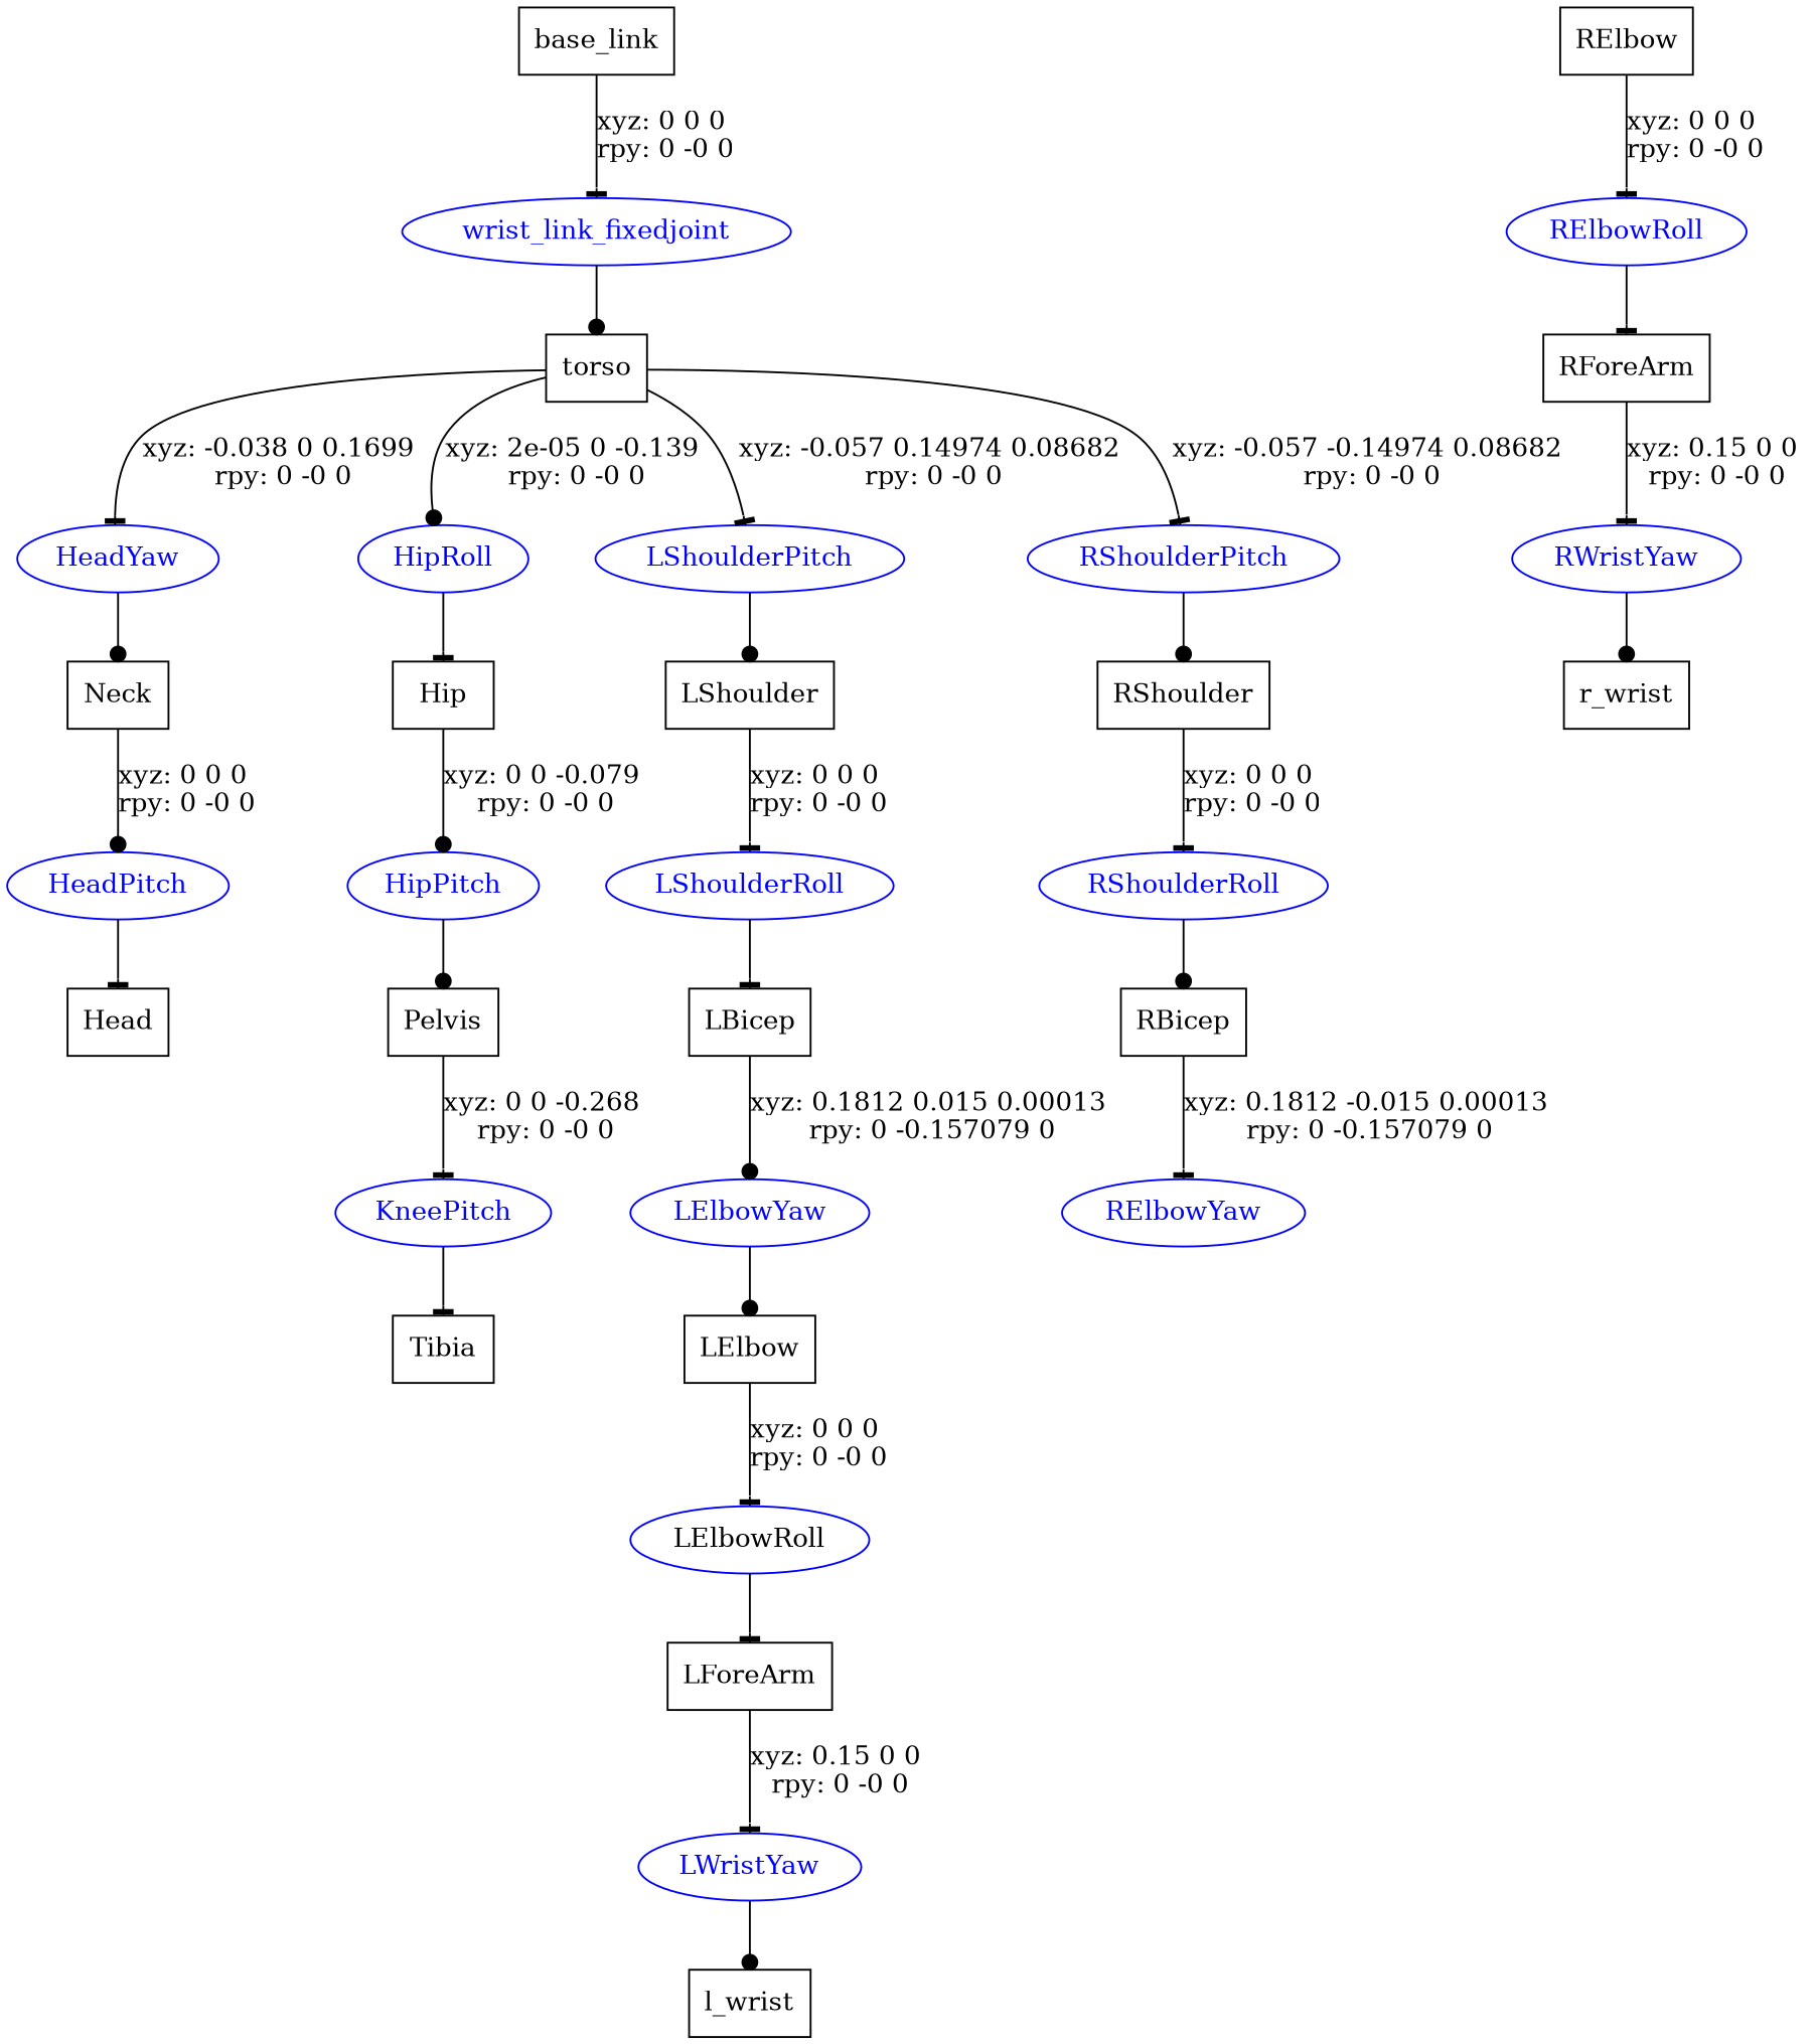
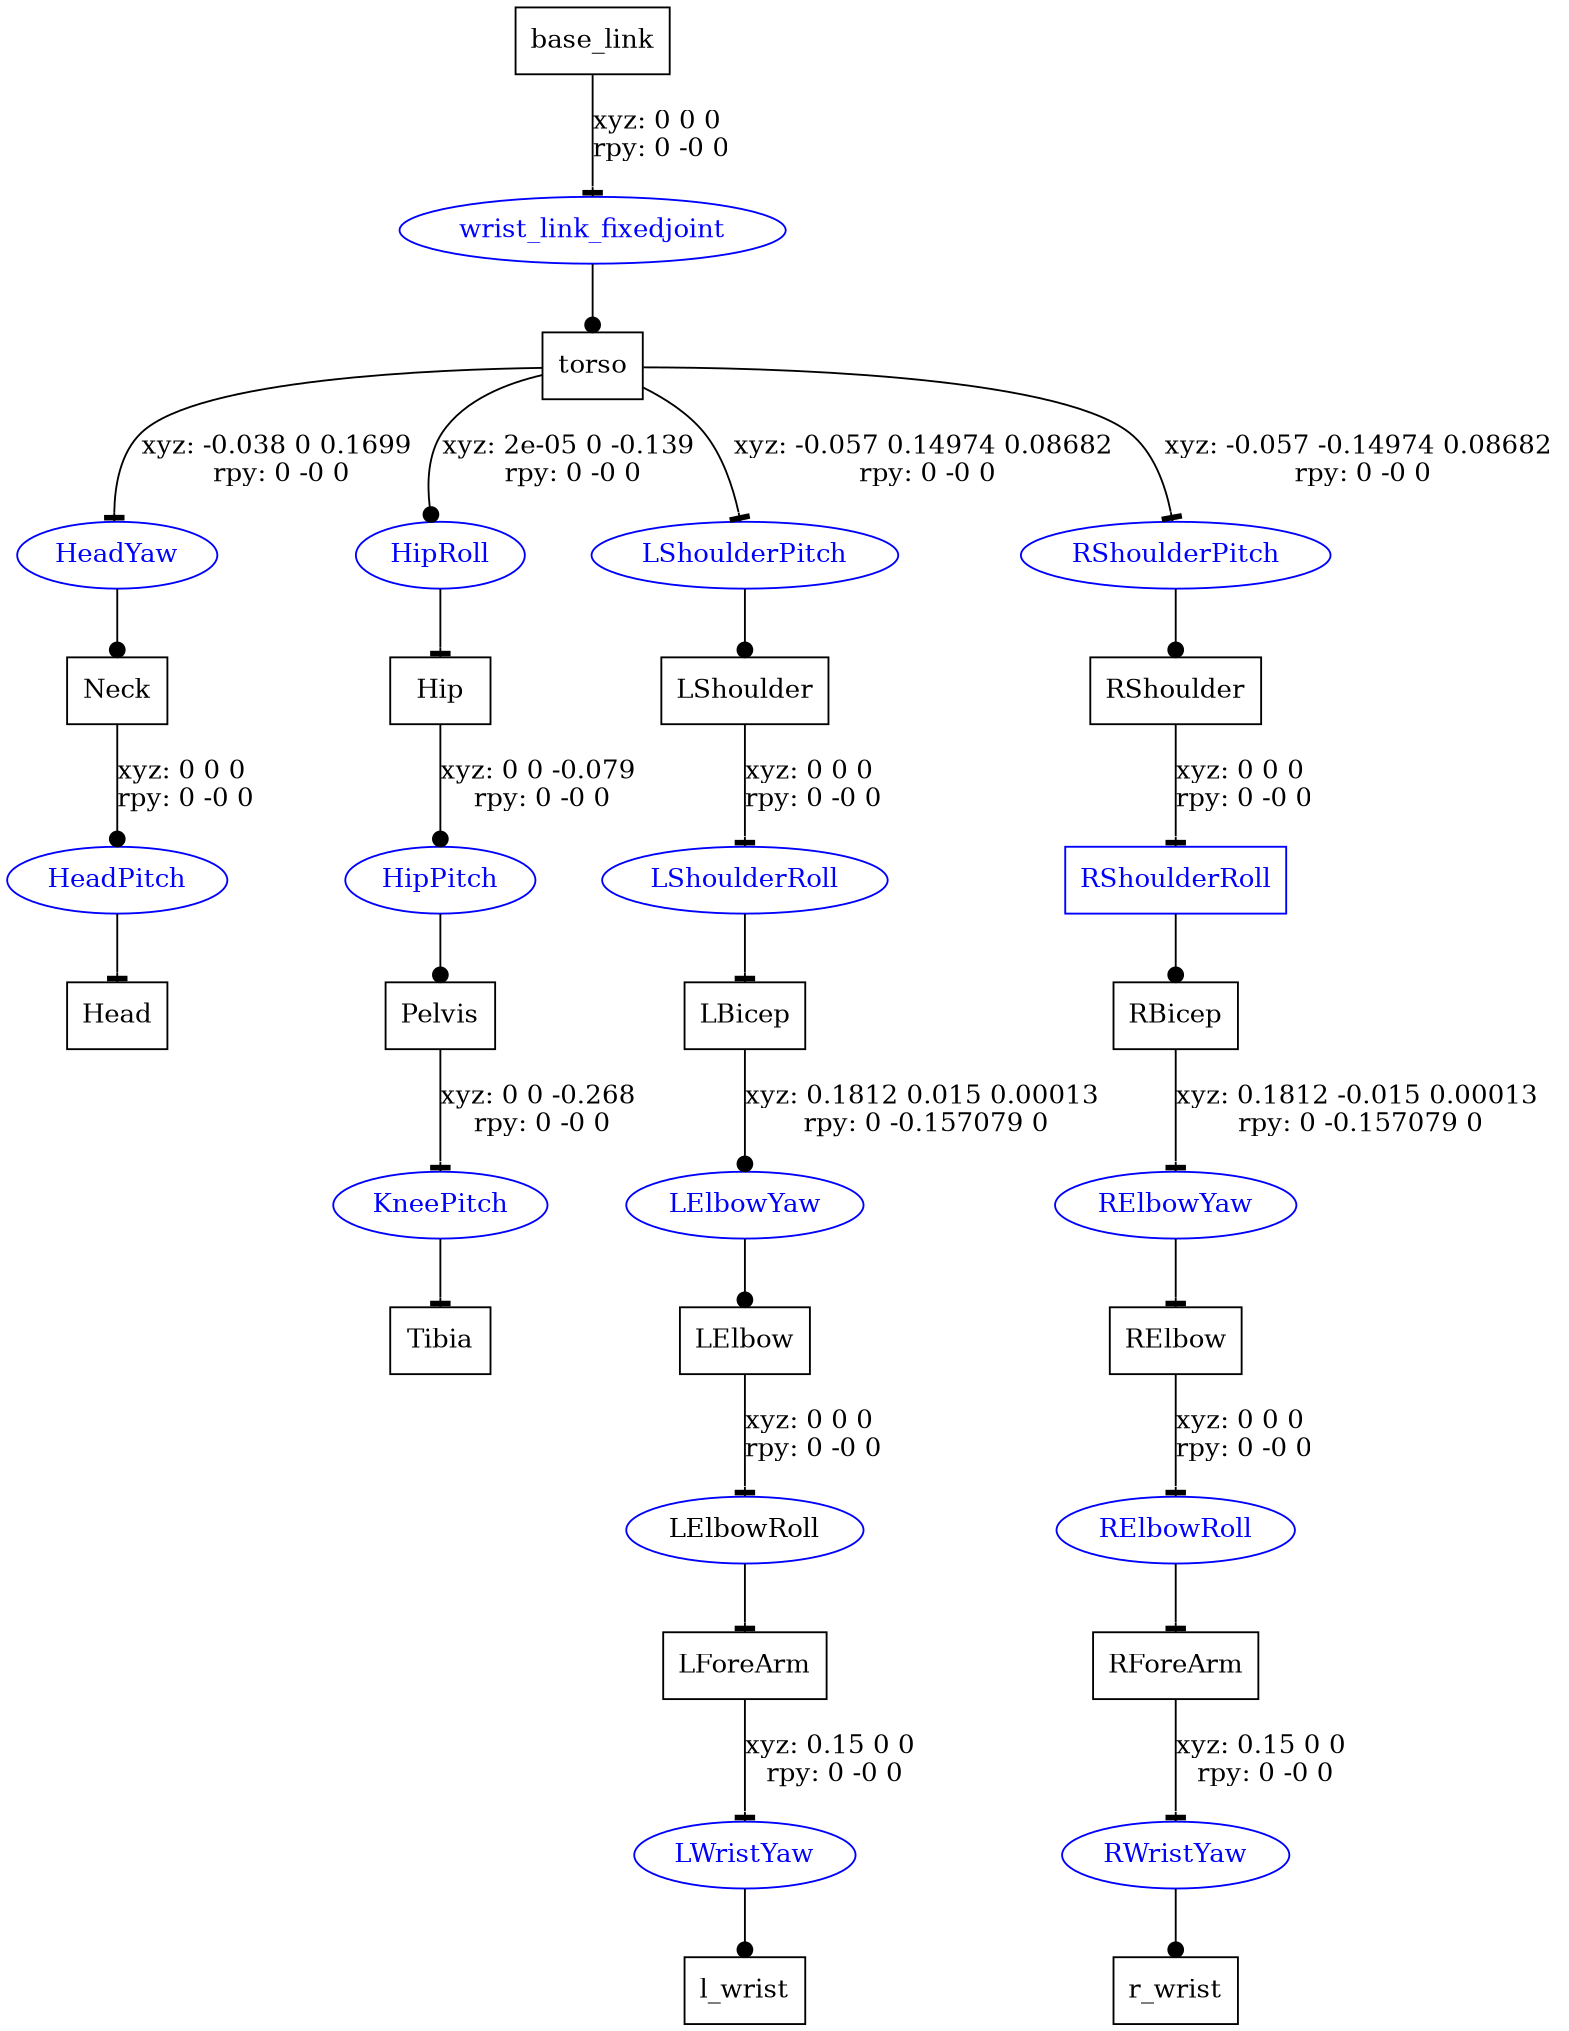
  digraph {
    node [shape=box]
    edge [arrowhead=tee]
    n1 [label=base_link]
    n2 [color=blue fontcolor=blue label=wrist_link_fixedjoint shape=ellipse]
    n3 [label=torso]
    HeadYaw [color=blue fontcolor=blue shape=ellipse]
    HipRoll [color=blue fontcolor=blue shape=ellipse]
    LShoulderPitch [color=blue fontcolor=blue shape=ellipse]
    RShoulderPitch [color=blue fontcolor=blue shape=ellipse]
    n8 [label=Neck]
    n9 [label=Hip]
    n10 [label=LShoulder]
    n11 [label=RShoulder]
    HeadPitch [color=blue fontcolor=blue shape=ellipse]
    n13 [label=Head]
    HipPitch [color=blue fontcolor=blue shape=ellipse]
    n15 [label=Pelvis]
    KneePitch [color=blue fontcolor=blue shape=ellipse]
    n17 [label=Tibia]
    LShoulderRoll [color=blue fontcolor=blue shape=ellipse]
    n19 [label=LBicep]
    LElbowYaw [color=blue fontcolor=blue shape=ellipse]
    n21 [label=LElbow]
    LElbowRoll [color=blue fontcolor=black shape=ellipse]
    n23 [label=LForeArm]
    LWristYaw [color=blue fontcolor=blue shape=ellipse]
    n25 [label=l_wrist]
-   RShoulderRoll [color=blue fontcolor=blue shape=ellipse]
+   RShoulderRoll [color=blue fontcolor=blue]
    n27 [label=RBicep]
    RElbowYaw [color=blue fontcolor=blue shape=ellipse]
    n29 [label=RElbow]
    RElbowRoll [color=blue fontcolor=blue shape=ellipse]
    n31 [label=RForeArm]
    RWristYaw [color=blue fontcolor=blue shape=ellipse]
    n33 [label=r_wrist]
    n1 -> n2 [label="xyz: 0 0 0 \nrpy: 0 -0 0"]
    n2 -> n3 [arrowhead=dot]
    n3 -> HeadYaw [label="xyz: -0.038 0 0.1699 \nrpy: 0 -0 0"]
    n3 -> HipRoll [arrowhead=dot label="xyz: 2e-05 0 -0.139 \nrpy: 0 -0 0"]
    n3 -> LShoulderPitch [label="xyz: -0.057 0.14974 0.08682 \nrpy: 0 -0 0"]
    n3 -> RShoulderPitch [label="xyz: -0.057 -0.14974 0.08682 \nrpy: 0 -0 0"]
    HeadYaw -> n8 [arrowhead=dot]
    HipRoll -> n9
    LShoulderPitch -> n10 [arrowhead=dot]
    RShoulderPitch -> n11 [arrowhead=dot]
    n8 -> HeadPitch [arrowhead=dot label="xyz: 0 0 0 \nrpy: 0 -0 0"]
    n9 -> HipPitch [arrowhead=dot label="xyz: 0 0 -0.079 \nrpy: 0 -0 0"]
    n10 -> LShoulderRoll [label="xyz: 0 0 0 \nrpy: 0 -0 0"]
    n11 -> RShoulderRoll [label="xyz: 0 0 0 \nrpy: 0 -0 0"]
    HeadPitch -> n13
    HipPitch -> n15 [arrowhead=dot]
    n15 -> KneePitch [label="xyz: 0 0 -0.268 \nrpy: 0 -0 0"]
    KneePitch -> n17
    LShoulderRoll -> n19
    n19 -> LElbowYaw [arrowhead=dot label="xyz: 0.1812 0.015 0.00013 \nrpy: 0 -0.157079 0"]
    LElbowYaw -> n21 [arrowhead=dot]
    n21 -> LElbowRoll [label="xyz: 0 0 0 \nrpy: 0 -0 0"]
    LElbowRoll -> n23
    n23 -> LWristYaw [label="xyz: 0.15 0 0 \nrpy: 0 -0 0"]
    LWristYaw -> n25 [arrowhead=dot]
    RShoulderRoll -> n27 [arrowhead=dot]
    n27 -> RElbowYaw [label="xyz: 0.1812 -0.015 0.00013 \nrpy: 0 -0.157079 0"]
+   RElbowYaw -> n29
    n29 -> RElbowRoll [label="xyz: 0 0 0 \nrpy: 0 -0 0"]
    RElbowRoll -> n31
    n31 -> RWristYaw [label="xyz: 0.15 0 0 \nrpy: 0 -0 0"]
    RWristYaw -> n33 [arrowhead=dot]
  }
